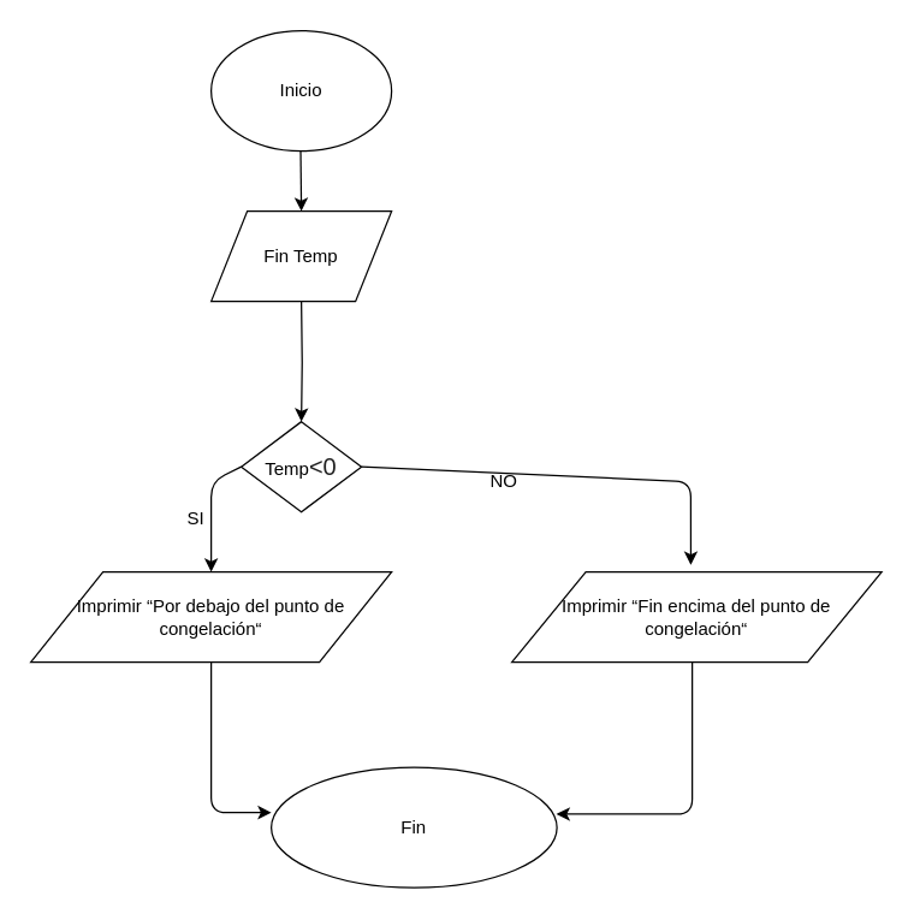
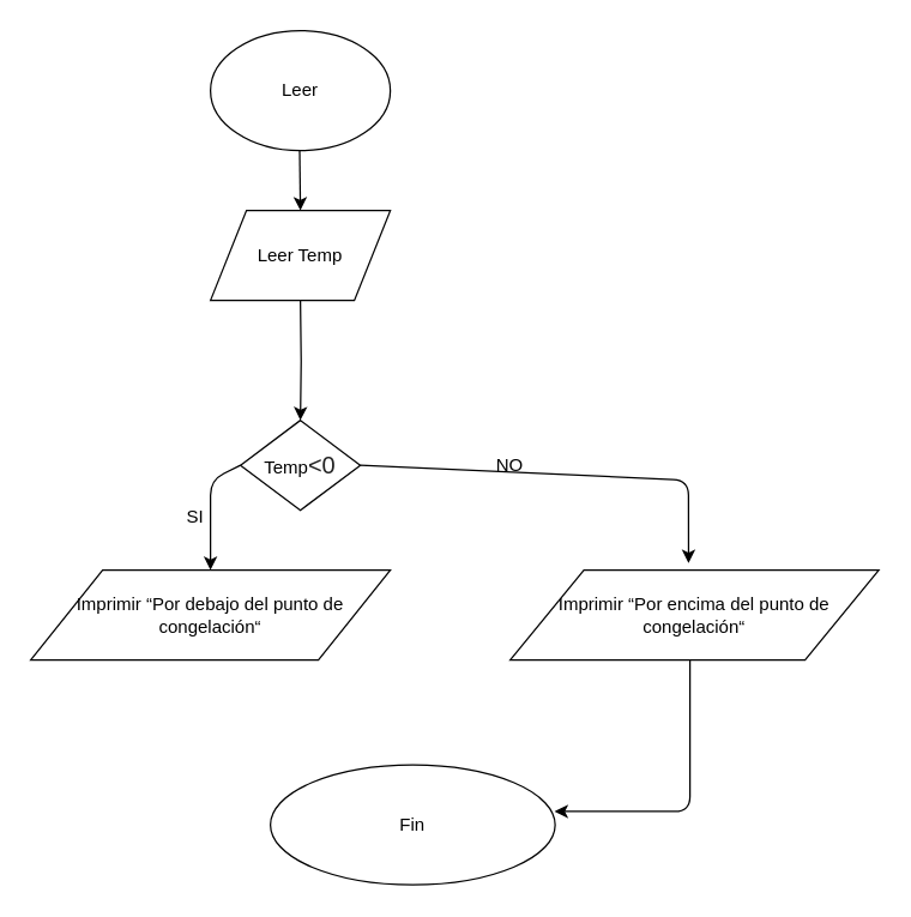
  <mxCell id="0" />
  <mxCell id="1" parent="0" />
- <mxCell id="2" value="Inicio" style="ellipse;whiteSpace=wrap;html=1;" vertex="1" parent="1"><mxGeometry x="140" width="120" height="80" as="geometry" y="20" /></mxCell>
+ <mxCell id="2" value="Leer" style="ellipse;whiteSpace=wrap;html=1;" vertex="1" parent="1"><mxGeometry x="140" width="120" height="80" as="geometry" y="20" /></mxCell>
  <mxCell id="3" value="" style="endArrow=classic;html=1;" edge="1" parent="1"><mxGeometry width="50" height="50" relative="1" as="geometry"><mxPoint x="199.5" y="100" as="sourcePoint" /><mxPoint x="200" y="140" as="targetPoint" /><Array as="points" /></mxGeometry></mxCell>
  <mxCell id="4" value="" style="edgeStyle=orthogonalEdgeStyle;rounded=0;orthogonalLoop=1;jettySize=auto;html=1;entryX=0.5;entryY=0;entryDx=0;entryDy=0;" edge="1" parent="1" target="5"><mxGeometry relative="1" as="geometry"><mxPoint x="200" y="200" as="sourcePoint" /><mxPoint x="200" y="280" as="targetPoint" /></mxGeometry></mxCell>
  <mxCell id="5" value="Temp&lt;span style=&quot;color: rgb(34 , 34 , 34) ; font-family: &amp;#34;arial&amp;#34; , sans-serif ; font-size: 16px ; text-align: left ; background-color: rgb(255 , 255 , 255)&quot;&gt;&amp;lt;0&lt;/span&gt;" style="rhombus;whiteSpace=wrap;html=1;" vertex="1" parent="1"><mxGeometry x="160" y="280" width="80" height="60" as="geometry" /></mxCell>
- <mxCell id="6" value="Fin Temp" style="shape=parallelogram;perimeter=parallelogramPerimeter;whiteSpace=wrap;html=1;" vertex="1" parent="1"><mxGeometry x="140" y="140" width="120" height="60" as="geometry" /></mxCell>
+ <mxCell id="6" value="Leer Temp" style="shape=parallelogram;perimeter=parallelogramPerimeter;whiteSpace=wrap;html=1;" vertex="1" parent="1"><mxGeometry x="140" y="140" width="120" height="60" as="geometry" /></mxCell>
  <mxCell id="7" value="" style="endArrow=classic;html=1;exitX=0;exitY=0.5;exitDx=0;exitDy=0;" edge="1" parent="1" source="5"><mxGeometry width="50" height="50" relative="1" as="geometry"><mxPoint x="140" y="430" as="sourcePoint" /><mxPoint x="140" y="380" as="targetPoint" /><Array as="points"><mxPoint x="140" y="320" /></Array></mxGeometry></mxCell>
  <mxCell id="8" value="" style="endArrow=classic;html=1;exitX=1;exitY=0.5;exitDx=0;exitDy=0;entryX=0.484;entryY=-0.077;entryDx=0;entryDy=0;entryPerimeter=0;" edge="1" parent="1" source="5" target="12"><mxGeometry width="50" height="50" relative="1" as="geometry"><mxPoint x="130" y="460" as="sourcePoint" /><mxPoint x="540" y="310" as="targetPoint" /><Array as="points"><mxPoint x="459" y="320" /></Array></mxGeometry></mxCell>
  <mxCell id="9" value="SI" style="text;html=1;strokeColor=none;fillColor=none;align=center;verticalAlign=middle;whiteSpace=wrap;rounded=0;" vertex="1" parent="1"><mxGeometry x="110" y="335" width="40" height="20" as="geometry" /></mxCell>
- <mxCell id="10" value="NO" style="text;html=1;strokeColor=none;fillColor=none;align=center;verticalAlign=middle;whiteSpace=wrap;rounded=0;" vertex="1" parent="1"><mxGeometry x="315" y="310" width="40" height="20" as="geometry" /></mxCell>
+ <mxCell id="10" value="NO" style="text;html=1;strokeColor=none;fillColor=none;align=center;verticalAlign=middle;whiteSpace=wrap;rounded=0;" vertex="1" parent="1"><mxGeometry x="320" y="300" width="40" height="20" as="geometry" /></mxCell>
  <mxCell id="11" value="Imprimir “Por debajo del punto de congelación“" style="shape=parallelogram;perimeter=parallelogramPerimeter;whiteSpace=wrap;html=1;" vertex="1" parent="1"><mxGeometry x="20" y="380" width="240" height="60" as="geometry" /></mxCell>
- <mxCell id="12" value="Imprimir “Fin encima del punto de congelación“" style="shape=parallelogram;perimeter=parallelogramPerimeter;whiteSpace=wrap;html=1;align=center;verticalAlign=middle;labelPosition=center;verticalLabelPosition=middle;horizontal=1;" vertex="1" parent="1"><mxGeometry x="340" y="380" width="246" height="60" as="geometry" /></mxCell>
- <mxCell id="13" value="" style="endArrow=classic;html=1;exitX=0.5;exitY=1;exitDx=0;exitDy=0;entryX=0;entryY=0.375;entryDx=0;entryDy=0;entryPerimeter=0;" edge="1" parent="1" source="11" target="15"><mxGeometry width="50" height="50" relative="1" as="geometry"><mxPoint x="20" y="510" as="sourcePoint" /><mxPoint x="140" y="540" as="targetPoint" /><Array as="points"><mxPoint x="140" y="540" /></Array></mxGeometry></mxCell>
+ <mxCell id="12" value="Imprimir “Por encima del punto de congelación“" style="shape=parallelogram;perimeter=parallelogramPerimeter;whiteSpace=wrap;html=1;align=center;verticalAlign=middle;labelPosition=center;verticalLabelPosition=middle;horizontal=1;" vertex="1" parent="1"><mxGeometry x="340" y="380" width="246" height="60" as="geometry" /></mxCell>
  <mxCell id="14" value="" style="endArrow=classic;html=1;entryX=0.998;entryY=0.388;entryDx=0;entryDy=0;entryPerimeter=0;" edge="1" parent="1" target="15"><mxGeometry width="50" height="50" relative="1" as="geometry"><mxPoint x="460" y="440" as="sourcePoint" /><mxPoint x="460" y="540" as="targetPoint" /><Array as="points"><mxPoint x="460" y="541" /></Array></mxGeometry></mxCell>
  <mxCell id="15" value="Fin" style="ellipse;whiteSpace=wrap;html=1;" vertex="1" parent="1"><mxGeometry x="180" y="510" width="190" height="80" as="geometry" /></mxCell>
